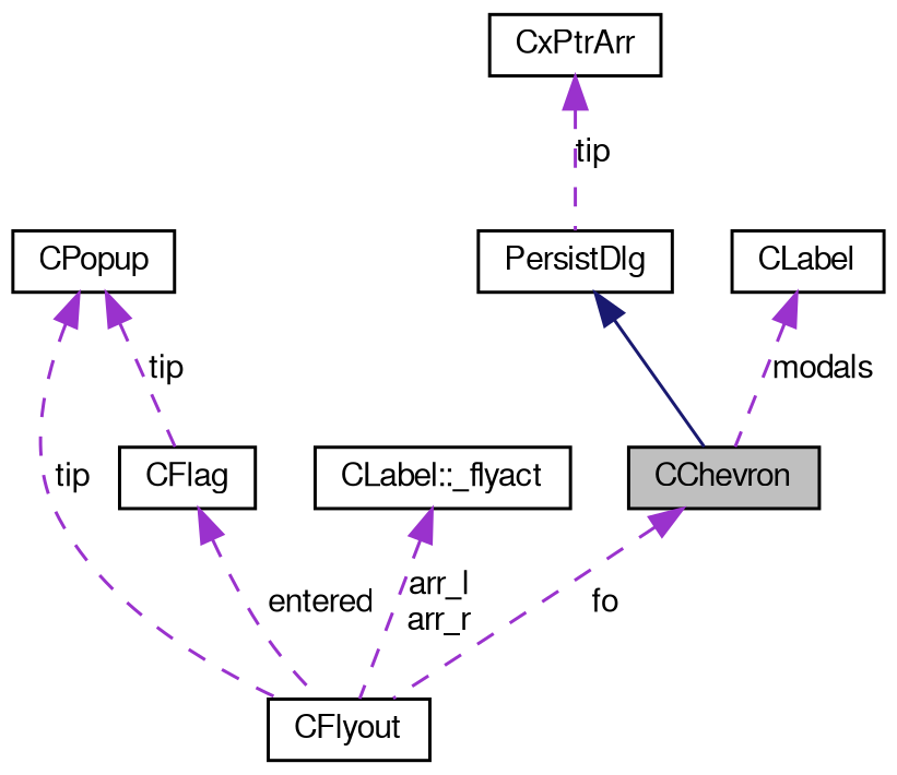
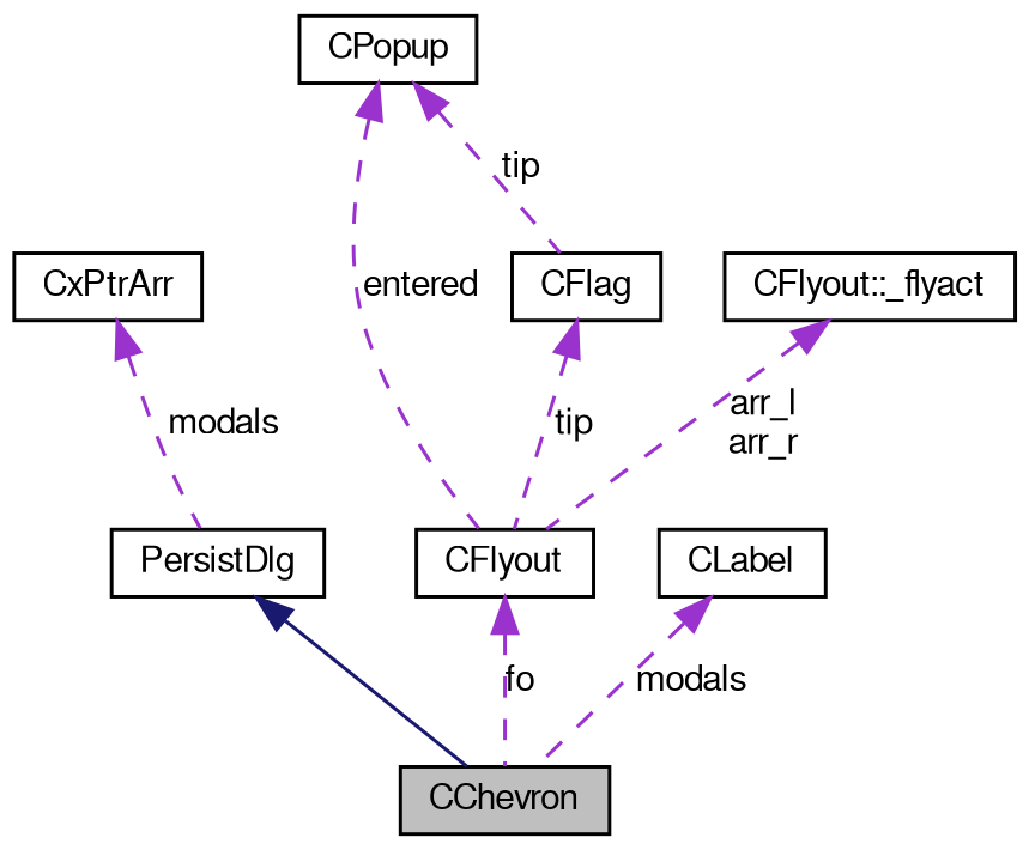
  digraph {
    node [color=black fillcolor=white fontname=FreeSans fontsize=10 shape=record style=filled]
    edge [color=darkorchid3 dir=back fontname=FreeSans fontsize=10 labelfontname=FreeSans labelfontsize=10 style=dashed]
    n1 [fillcolor=grey75 fontcolor=black height=0.2 label=CChevron width=0.4]
    n2 [height=0.2 label=PersistDlg width=0.4]
    n3 [height=0.2 label=CxPtrArr width=0.4]
    n4 [height=0.2 label=CFlyout width=0.4]
    n5 [height=0.2 label=CPopup width=0.4]
    n6 [height=0.2 label=CFlag width=0.4]
-   n7 [height=0.2 label="CLabel::_flyact" width=0.4]
+   n7 [height=0.2 label="CFlyout::_flyact" width=0.4]
    n8 [height=0.2 label=CLabel width=0.4]
    n2 -> n1 [color=midnightblue style=solid]
-   n3 -> n2 [label=tip]
-   n1 -> n4 [label=fo]
-   n5 -> n4 [label=tip]
+   n3 -> n2 [label=modals]
+   n4 -> n1 [label=fo]
+   n5 -> n4 [label=entered]
    n5 -> n6 [label=tip]
-   n6 -> n4 [label=entered]
+   n6 -> n4 [label=tip]
    n7 -> n4 [label="arr_l\narr_r"]
    n8 -> n1 [label=modals]
  }
